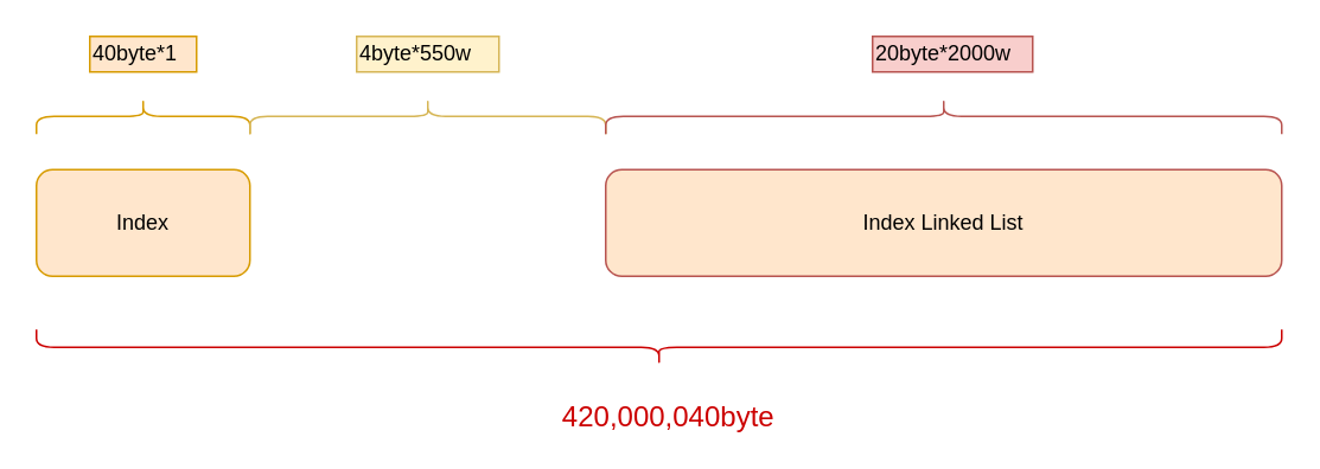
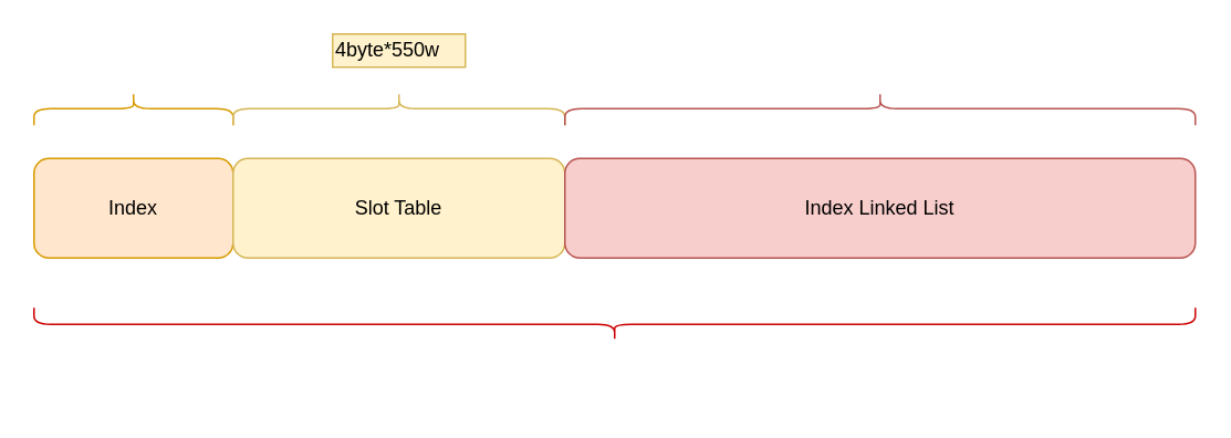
  <mxCell id="0" />
  <mxCell id="1" parent="0" />
  <mxCell id="2" value="Index" style="rounded=1;whiteSpace=wrap;html=1;fillColor=#ffe6cc;strokeColor=#d79b00;" vertex="1" parent="1"><mxGeometry x="20" y="95" width="120" height="60" as="geometry" /></mxCell>
- <mxCell id="4" value="Index Linked List" style="rounded=1;whiteSpace=wrap;html=1;fillColor=#ffe6cc;strokeColor=#b85450;" vertex="1" parent="1"><mxGeometry x="340" y="95" width="380" height="60" as="geometry" /></mxCell>
+ <mxCell id="3" value="Slot Table" style="rounded=1;whiteSpace=wrap;html=1;fillColor=#fff2cc;strokeColor=#d6b656;" vertex="1" parent="1"><mxGeometry x="140" y="95" width="200" height="60" as="geometry" /></mxCell>
+ <mxCell id="4" value="Index Linked List" style="rounded=1;whiteSpace=wrap;html=1;fillColor=#f8cecc;strokeColor=#b85450;" vertex="1" parent="1"><mxGeometry x="340" y="95" width="380" height="60" as="geometry" /></mxCell>
  <mxCell id="5" value="" style="shape=curlyBracket;whiteSpace=wrap;html=1;rounded=1;direction=south;fillColor=#ffe6cc;strokeColor=#d79b00;" vertex="1" parent="1"><mxGeometry x="20" y="55" width="120" height="20" as="geometry" /></mxCell>
  <mxCell id="6" value="" style="shape=curlyBracket;whiteSpace=wrap;html=1;rounded=1;direction=south;fillColor=#fff2cc;strokeColor=#d6b656;" vertex="1" parent="1"><mxGeometry x="140" y="55" width="200" height="20" as="geometry" /></mxCell>
  <mxCell id="7" value="" style="shape=curlyBracket;whiteSpace=wrap;html=1;rounded=1;direction=south;fillColor=#f8cecc;strokeColor=#b85450;" vertex="1" parent="1"><mxGeometry x="340" y="55" width="380" height="20" as="geometry" /></mxCell>
- <mxCell id="8" value="40byte*1" style="text;html=1;resizable=0;points=[];autosize=1;align=left;verticalAlign=top;spacingTop=-4;fillColor=#ffe6cc;strokeColor=#d79b00;" vertex="1" parent="1"><mxGeometry x="50" y="20" width="60" height="20" as="geometry" /></mxCell>
  <mxCell id="9" value="4byte*550w" style="text;html=1;resizable=0;points=[];autosize=1;align=left;verticalAlign=top;spacingTop=-4;fillColor=#fff2cc;strokeColor=#d6b656;" vertex="1" parent="1"><mxGeometry x="200" y="20" width="80" height="20" as="geometry" /></mxCell>
- <mxCell id="10" value="20byte*2000w" style="text;html=1;resizable=0;points=[];autosize=1;align=left;verticalAlign=top;spacingTop=-4;fillColor=#f8cecc;strokeColor=#b85450;" vertex="1" parent="1"><mxGeometry x="490" y="20" width="90" height="20" as="geometry" /></mxCell>
  <mxCell id="11" value="" style="shape=curlyBracket;whiteSpace=wrap;html=1;rounded=1;direction=north;fillColor=#fff2cc;strokeColor=#CC0000;" vertex="1" parent="1"><mxGeometry x="20" y="185" width="700" height="20" as="geometry" /></mxCell>
- <mxCell id="12" value="&lt;span style=&quot;font-size: 16px ; white-space: normal ; background-color: rgb(255 , 255 , 255)&quot;&gt;420,000,040byte&lt;/span&gt;" style="text;html=1;resizable=0;points=[];autosize=1;align=center;verticalAlign=top;spacingTop=-4;fontColor=#CC0000;" vertex="1" parent="1"><mxGeometry x="310" y="222" width="130" height="20" as="geometry" /></mxCell>
